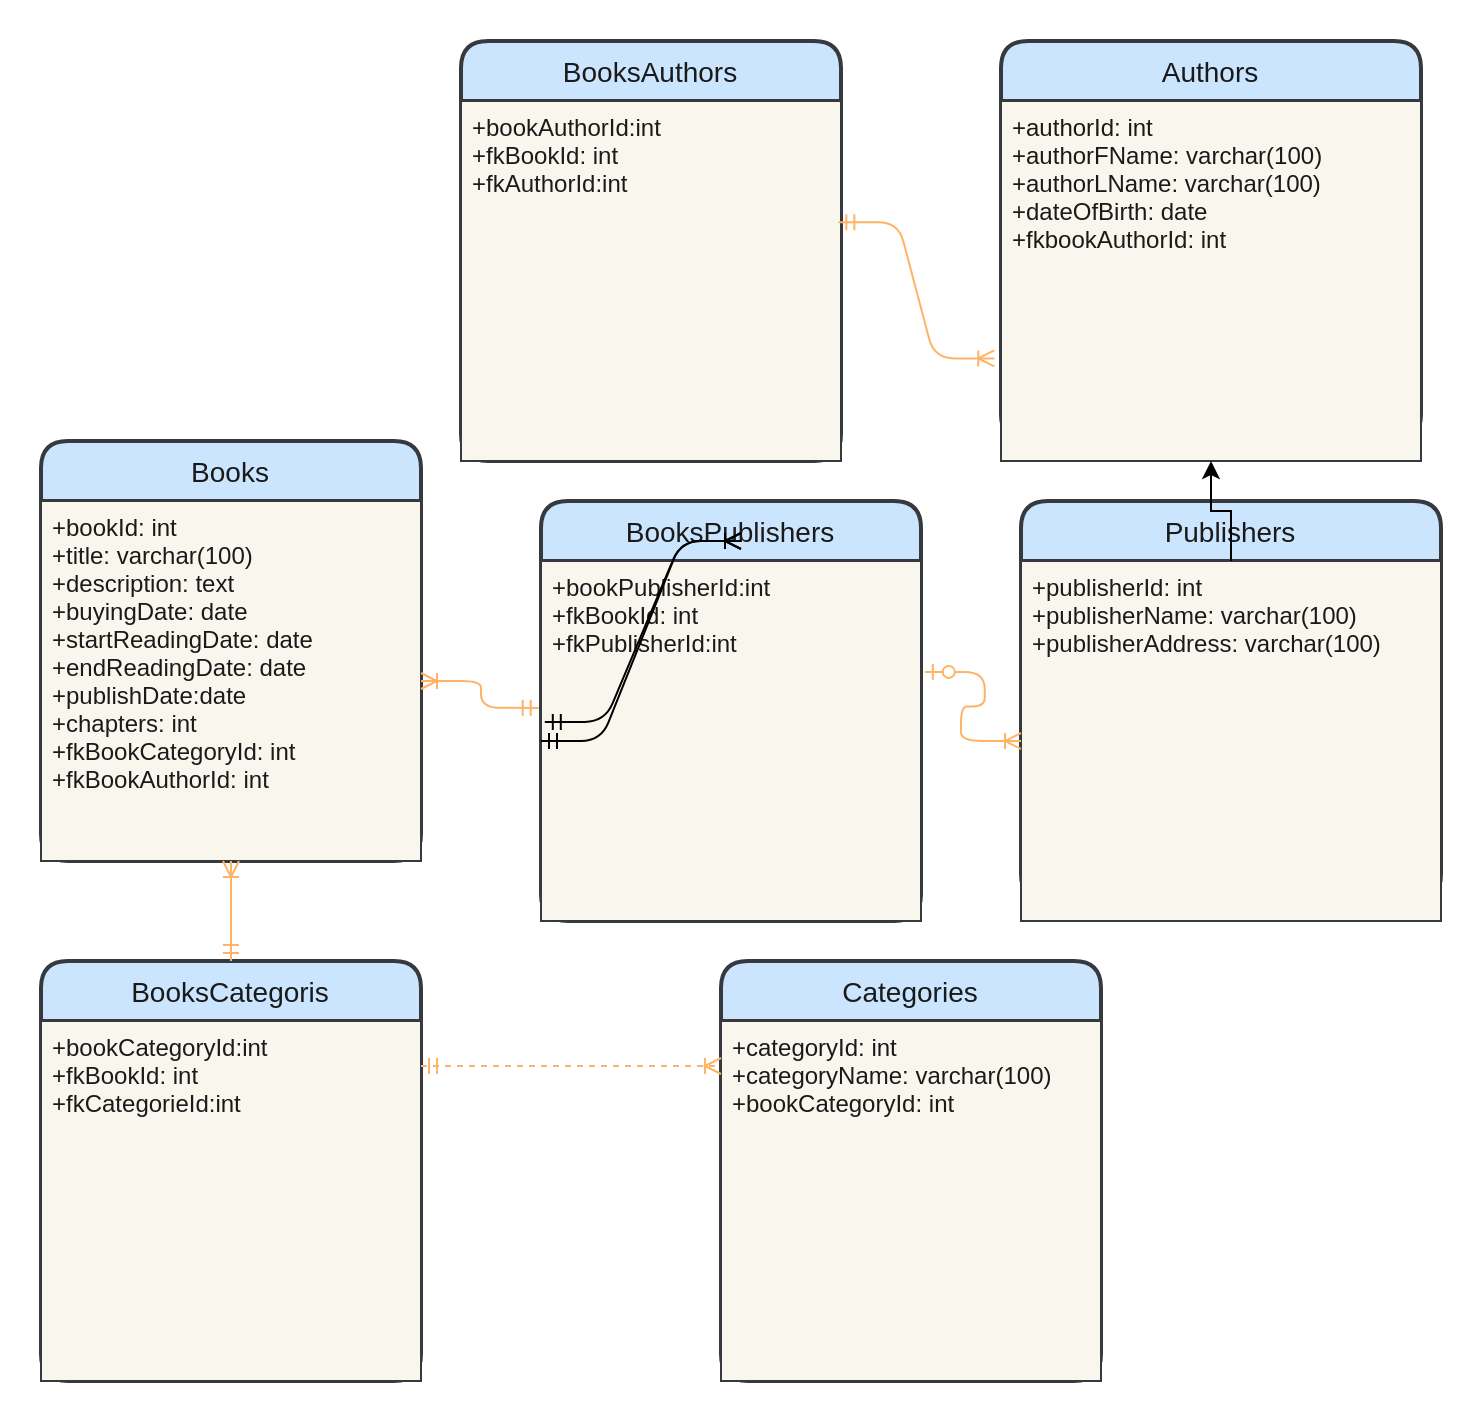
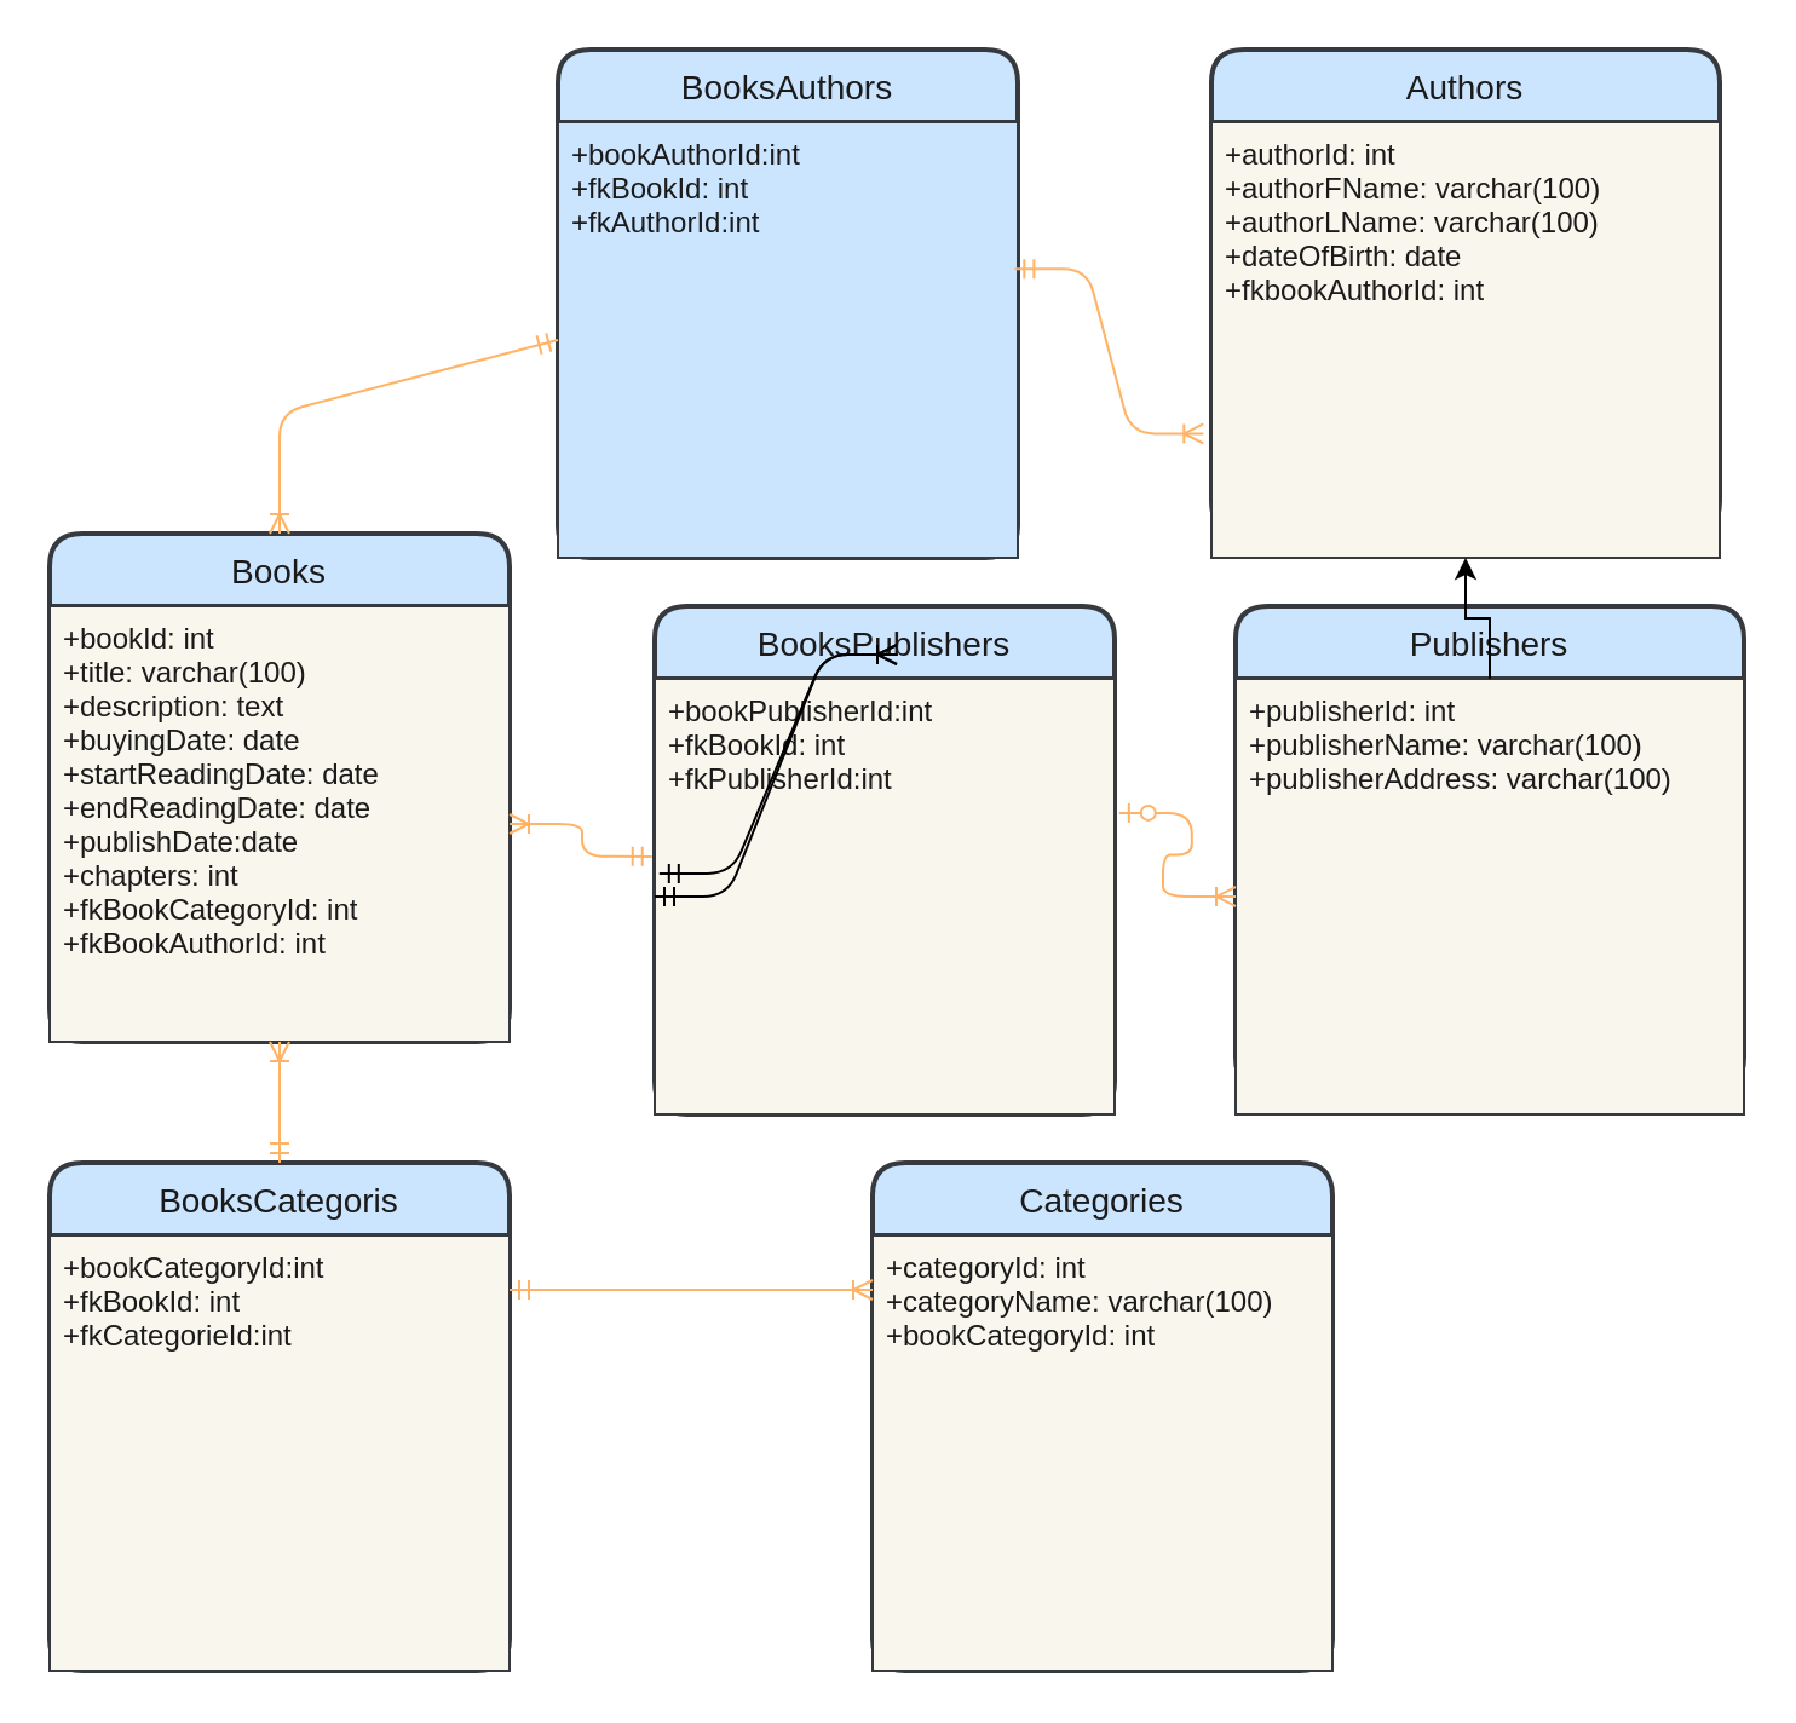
  <mxCell id="0" />
  <mxCell id="1" parent="0" />
  <mxCell id="2" value="Books" style="swimlane;childLayout=stackLayout;horizontal=1;startSize=30;horizontalStack=0;rounded=1;fontSize=14;fontStyle=0;strokeWidth=2;resizeParent=0;resizeLast=1;shadow=0;dashed=0;align=center;fillColor=#cce5ff;strokeColor=#36393d;fontColor=#1A1A1A;" parent="1" vertex="1"><mxGeometry x="20" y="220" width="190" height="210" as="geometry"><mxRectangle x="140" y="210" width="70" height="30" as="alternateBounds" /></mxGeometry></mxCell>
  <mxCell id="3" value="+bookId: int&#10;+title: varchar(100)&#10;+description: text&#10;+buyingDate: date&#10;+startReadingDate: date&#10;+endReadingDate: date&#10;+publishDate:date&#10;+chapters: int&#10;+fkBookCategoryId: int&#10;+fkBookAuthorId: int&#10;&#10;" style="align=left;strokeColor=#36393d;fillColor=#f9f7ed;spacingLeft=4;fontSize=12;verticalAlign=top;resizable=0;rotatable=0;part=1;fontColor=#1A1A1A;" parent="2" vertex="1"><mxGeometry y="30" width="190" height="180" as="geometry" /></mxCell>
  <mxCell id="4" value="" style="align=left;strokeColor=#36393d;fillColor=#f9f7ed;spacingLeft=4;fontSize=12;verticalAlign=top;resizable=0;rotatable=0;part=1;fontColor=#1A1A1A;" parent="2" vertex="1"><mxGeometry y="210" width="190" as="geometry" /></mxCell>
  <mxCell id="5" value="Authors" style="swimlane;childLayout=stackLayout;horizontal=1;startSize=30;horizontalStack=0;rounded=1;fontSize=14;fontStyle=0;strokeWidth=2;resizeParent=0;resizeLast=1;shadow=0;dashed=0;align=center;fillColor=#cce5ff;strokeColor=#36393d;fontColor=#1A1A1A;" parent="1" vertex="1"><mxGeometry x="500" y="20" width="210" height="200" as="geometry"><mxRectangle x="140" y="210" width="70" height="30" as="alternateBounds" /></mxGeometry></mxCell>
  <mxCell id="6" value="+authorId: int&#10;+authorFName: varchar(100)&#10;+authorLName: varchar(100)&#10;+dateOfBirth: date&#10;+fkbookAuthorId: int" style="align=left;strokeColor=#36393d;fillColor=#f9f7ed;spacingLeft=4;fontSize=12;verticalAlign=top;resizable=0;rotatable=0;part=1;fontColor=#1A1A1A;" parent="5" vertex="1"><mxGeometry y="30" width="210" height="180" as="geometry" /></mxCell>
  <mxCell id="7" value="" style="align=left;strokeColor=#36393d;fillColor=#f9f7ed;spacingLeft=4;fontSize=12;verticalAlign=top;resizable=0;rotatable=0;part=1;fontColor=#1A1A1A;" parent="5" vertex="1"><mxGeometry y="210" width="210" height="-10" as="geometry" /></mxCell>
  <mxCell id="8" style="edgeStyle=orthogonalEdgeStyle;rounded=0;orthogonalLoop=1;jettySize=auto;html=1;exitX=0.5;exitY=1;exitDx=0;exitDy=0;fontColor=#1A1A1A;" parent="5" source="6" target="6" edge="1"><mxGeometry relative="1" as="geometry" /></mxCell>
  <mxCell id="9" value="Categories" style="swimlane;childLayout=stackLayout;horizontal=1;startSize=30;horizontalStack=0;rounded=1;fontSize=14;fontStyle=0;strokeWidth=2;resizeParent=0;resizeLast=1;shadow=0;dashed=0;align=center;fillColor=#cce5ff;strokeColor=#36393d;fontColor=#1A1A1A;" parent="1" vertex="1"><mxGeometry x="360" y="480" width="190" height="210" as="geometry"><mxRectangle x="140" y="210" width="70" height="30" as="alternateBounds" /></mxGeometry></mxCell>
  <mxCell id="10" value="+categoryId: int&#10;+categoryName: varchar(100)&#10;+bookCategoryId: int&#10;" style="align=left;strokeColor=#36393d;fillColor=#f9f7ed;spacingLeft=4;fontSize=12;verticalAlign=top;resizable=0;rotatable=0;part=1;fontColor=#1A1A1A;" parent="9" vertex="1"><mxGeometry y="30" width="190" height="180" as="geometry" /></mxCell>
  <mxCell id="11" value="" style="align=left;strokeColor=#36393d;fillColor=#f9f7ed;spacingLeft=4;fontSize=12;verticalAlign=top;resizable=0;rotatable=0;part=1;fontColor=#1A1A1A;" parent="9" vertex="1"><mxGeometry y="210" width="190" as="geometry" /></mxCell>
  <mxCell id="12" value="BooksCategoris" style="swimlane;childLayout=stackLayout;horizontal=1;startSize=30;horizontalStack=0;rounded=1;fontSize=14;fontStyle=0;strokeWidth=2;resizeParent=0;resizeLast=1;shadow=0;dashed=0;align=center;fillColor=#cce5ff;strokeColor=#36393d;fontColor=#1A1A1A;" parent="1" vertex="1"><mxGeometry x="20" y="480" width="190" height="210" as="geometry"><mxRectangle x="140" y="210" width="70" height="30" as="alternateBounds" /></mxGeometry></mxCell>
  <mxCell id="13" value="+bookCategoryId:int&#10;+fkBookId: int&#10;+fkCategorieId:int&#10;&#10;" style="align=left;strokeColor=#36393d;fillColor=#f9f7ed;spacingLeft=4;fontSize=12;verticalAlign=top;resizable=0;rotatable=0;part=1;fontColor=#1A1A1A;" parent="12" vertex="1"><mxGeometry y="30" width="190" height="180" as="geometry" /></mxCell>
  <mxCell id="14" value="" style="align=left;strokeColor=#36393d;fillColor=#f9f7ed;spacingLeft=4;fontSize=12;verticalAlign=top;resizable=0;rotatable=0;part=1;fontColor=#1A1A1A;" parent="12" vertex="1"><mxGeometry y="210" width="190" as="geometry" /></mxCell>
  <mxCell id="15" value="BooksAuthors" style="swimlane;childLayout=stackLayout;horizontal=1;startSize=30;horizontalStack=0;rounded=1;fontSize=14;fontStyle=0;strokeWidth=2;resizeParent=0;resizeLast=1;shadow=0;dashed=0;align=center;fillColor=#cce5ff;strokeColor=#36393d;fontColor=#1A1A1A;" parent="1" vertex="1"><mxGeometry x="230" y="20" width="190" height="210" as="geometry"><mxRectangle x="140" y="210" width="70" height="30" as="alternateBounds" /></mxGeometry></mxCell>
- <mxCell id="16" value="+bookAuthorId:int&#10;+fkBookId: int&#10;+fkAuthorId:int&#10;&#10;" style="align=left;strokeColor=#36393d;fillColor=#f9f7ed;spacingLeft=4;fontSize=12;verticalAlign=top;resizable=0;rotatable=0;part=1;fontColor=#1A1A1A;" parent="15" vertex="1"><mxGeometry y="30" width="190" height="180" as="geometry" /></mxCell>
+ <mxCell id="16" value="+bookAuthorId:int&#10;+fkBookId: int&#10;+fkAuthorId:int&#10;&#10;" style="align=left;strokeColor=#36393d;fillColor=#cce5ff;spacingLeft=4;fontSize=12;verticalAlign=top;resizable=0;rotatable=0;part=1;fontColor=#1A1A1A;" parent="15" vertex="1"><mxGeometry y="30" width="190" height="180" as="geometry" /></mxCell>
  <mxCell id="17" value="" style="align=left;strokeColor=#36393d;fillColor=#f9f7ed;spacingLeft=4;fontSize=12;verticalAlign=top;resizable=0;rotatable=0;part=1;fontColor=#1A1A1A;" parent="15" vertex="1"><mxGeometry y="210" width="190" as="geometry" /></mxCell>
  <mxCell id="18" value="" style="fontSize=12;html=1;endArrow=ERoneToMany;startArrow=ERmandOne;fontColor=#1A1A1A;strokeColor=#FFB366;entryX=0;entryY=0;entryDx=0;entryDy=0;" parent="1" target="4" edge="1"><mxGeometry width="100" height="100" relative="1" as="geometry"><mxPoint x="115" y="480" as="sourcePoint" /><mxPoint x="180" y="430" as="targetPoint" /></mxGeometry></mxCell>
- <mxCell id="19" value="" style="fontSize=12;html=1;endArrow=ERoneToMany;startArrow=ERmandOne;fontColor=#1A1A1A;strokeColor=#FFB366;exitX=1;exitY=0.25;exitDx=0;exitDy=0;entryX=0;entryY=0.25;entryDx=0;entryDy=0;dashed=1;" parent="1" source="12" target="9" edge="1"><mxGeometry width="100" height="100" relative="1" as="geometry"><mxPoint x="290" y="530" as="sourcePoint" /><mxPoint x="390" y="430" as="targetPoint" /></mxGeometry></mxCell>
+ <mxCell id="19" value="" style="fontSize=12;html=1;endArrow=ERoneToMany;startArrow=ERmandOne;fontColor=#1A1A1A;strokeColor=#FFB366;exitX=1;exitY=0.25;exitDx=0;exitDy=0;entryX=0;entryY=0.25;entryDx=0;entryDy=0;" parent="1" source="12" target="9" edge="1"><mxGeometry width="100" height="100" relative="1" as="geometry"><mxPoint x="290" y="530" as="sourcePoint" /><mxPoint x="390" y="430" as="targetPoint" /></mxGeometry></mxCell>
+ <mxCell id="20" value="" style="fontSize=12;html=1;endArrow=ERoneToMany;startArrow=ERmandOne;fontColor=#1A1A1A;strokeColor=#FFB366;entryX=0.5;entryY=0;entryDx=0;entryDy=0;exitX=0;exitY=0.5;exitDx=0;exitDy=0;" parent="1" target="2" edge="1" source="16"><mxGeometry width="100" height="100" relative="1" as="geometry"><mxPoint x="240" y="170" as="sourcePoint" /><mxPoint x="390" y="390" as="targetPoint" /><Array as="points"><mxPoint x="115" y="170" /><mxPoint x="115" y="200" /></Array></mxGeometry></mxCell>
  <mxCell id="21" value="" style="edgeStyle=entityRelationEdgeStyle;fontSize=12;html=1;endArrow=ERoneToMany;startArrow=ERmandOne;fontColor=#1A1A1A;strokeColor=#FFB366;exitX=0.993;exitY=0.337;exitDx=0;exitDy=0;exitPerimeter=0;entryX=-0.016;entryY=0.715;entryDx=0;entryDy=0;entryPerimeter=0;" parent="1" source="16" target="6" edge="1"><mxGeometry width="100" height="100" relative="1" as="geometry"><mxPoint x="290" y="370" as="sourcePoint" /><mxPoint x="390" y="270" as="targetPoint" /></mxGeometry></mxCell>
  <mxCell id="22" value="BooksPublishers" style="swimlane;childLayout=stackLayout;horizontal=1;startSize=30;horizontalStack=0;rounded=1;fontSize=14;fontStyle=0;strokeWidth=2;resizeParent=0;resizeLast=1;shadow=0;dashed=0;align=center;fillColor=#cce5ff;strokeColor=#36393d;fontColor=#1A1A1A;" vertex="1" parent="1"><mxGeometry x="270" y="250" width="190" height="210" as="geometry"><mxRectangle x="140" y="210" width="70" height="30" as="alternateBounds" /></mxGeometry></mxCell>
  <mxCell id="23" value="+bookPublisherId:int&#10;+fkBookId: int&#10;+fkPublisherId:int&#10;&#10;" style="align=left;strokeColor=#36393d;fillColor=#f9f7ed;spacingLeft=4;fontSize=12;verticalAlign=top;resizable=0;rotatable=0;part=1;fontColor=#1A1A1A;" vertex="1" parent="22"><mxGeometry y="30" width="190" height="180" as="geometry" /></mxCell>
  <mxCell id="24" value="" style="align=left;strokeColor=#36393d;fillColor=#f9f7ed;spacingLeft=4;fontSize=12;verticalAlign=top;resizable=0;rotatable=0;part=1;fontColor=#1A1A1A;" vertex="1" parent="22"><mxGeometry y="210" width="190" as="geometry" /></mxCell>
  <mxCell id="25" value="Publishers" style="swimlane;childLayout=stackLayout;horizontal=1;startSize=30;horizontalStack=0;rounded=1;fontSize=14;fontStyle=0;strokeWidth=2;resizeParent=0;resizeLast=1;shadow=0;dashed=0;align=center;fillColor=#cce5ff;strokeColor=#36393d;fontColor=#1A1A1A;" vertex="1" parent="1"><mxGeometry x="510" y="250" width="210" height="200" as="geometry"><mxRectangle x="140" y="210" width="70" height="30" as="alternateBounds" /></mxGeometry></mxCell>
  <mxCell id="26" value="+publisherId: int&#10;+publisherName: varchar(100)&#10;+publisherAddress: varchar(100)" style="align=left;strokeColor=#36393d;fillColor=#f9f7ed;spacingLeft=4;fontSize=12;verticalAlign=top;resizable=0;rotatable=0;part=1;fontColor=#1A1A1A;" vertex="1" parent="25"><mxGeometry y="30" width="210" height="180" as="geometry" /></mxCell>
  <mxCell id="27" value="" style="align=left;strokeColor=#36393d;fillColor=#f9f7ed;spacingLeft=4;fontSize=12;verticalAlign=top;resizable=0;rotatable=0;part=1;fontColor=#1A1A1A;" vertex="1" parent="25"><mxGeometry y="210" width="210" height="-10" as="geometry" /></mxCell>
  <mxCell id="28" style="edgeStyle=orthogonalEdgeStyle;rounded=0;orthogonalLoop=1;jettySize=auto;html=1;exitX=0.5;exitY=1;exitDx=0;exitDy=0;fontColor=#1A1A1A;" edge="1" parent="25" source="26" target="26"><mxGeometry relative="1" as="geometry" /></mxCell>
  <mxCell id="29" value="" style="edgeStyle=orthogonalEdgeStyle;rounded=0;orthogonalLoop=1;jettySize=auto;html=1;" edge="1" parent="1" source="26" target="6"><mxGeometry relative="1" as="geometry" /></mxCell>
  <mxCell id="30" value="" style="edgeStyle=entityRelationEdgeStyle;fontSize=12;html=1;endArrow=ERoneToMany;startArrow=ERmandOne;exitX=0.01;exitY=0.447;exitDx=0;exitDy=0;exitPerimeter=0;" edge="1" parent="1" source="23"><mxGeometry width="100" height="100" relative="1" as="geometry"><mxPoint x="270" y="370" as="sourcePoint" /><mxPoint x="370" y="270" as="targetPoint" /></mxGeometry></mxCell>
  <mxCell id="31" value="" style="edgeStyle=entityRelationEdgeStyle;fontSize=12;html=1;endArrow=ERoneToMany;startArrow=ERmandOne;" edge="1" parent="1"><mxGeometry width="100" height="100" relative="1" as="geometry"><mxPoint x="270" y="370" as="sourcePoint" /><mxPoint x="370" y="270" as="targetPoint" /></mxGeometry></mxCell>
  <mxCell id="32" value="" style="edgeStyle=entityRelationEdgeStyle;fontSize=12;html=1;endArrow=ERoneToMany;startArrow=ERzeroToOne;entryX=0;entryY=0.5;entryDx=0;entryDy=0;exitX=1.01;exitY=0.308;exitDx=0;exitDy=0;exitPerimeter=0;strokeColor=#FFB366;" edge="1" parent="1" source="23" target="26"><mxGeometry width="100" height="100" relative="1" as="geometry"><mxPoint x="270" y="370" as="sourcePoint" /><mxPoint x="370" y="270" as="targetPoint" /></mxGeometry></mxCell>
  <mxCell id="33" value="" style="fontSize=12;html=1;endArrow=ERoneToMany;startArrow=ERmandOne;edgeStyle=orthogonalEdgeStyle;entryX=1;entryY=0.5;entryDx=0;entryDy=0;exitX=-0.006;exitY=0.408;exitDx=0;exitDy=0;exitPerimeter=0;strokeColor=#FFB366;" edge="1" parent="1" source="23" target="3"><mxGeometry width="100" height="100" relative="1" as="geometry"><mxPoint x="290" y="340" as="sourcePoint" /><mxPoint x="230" y="310" as="targetPoint" /></mxGeometry></mxCell>
